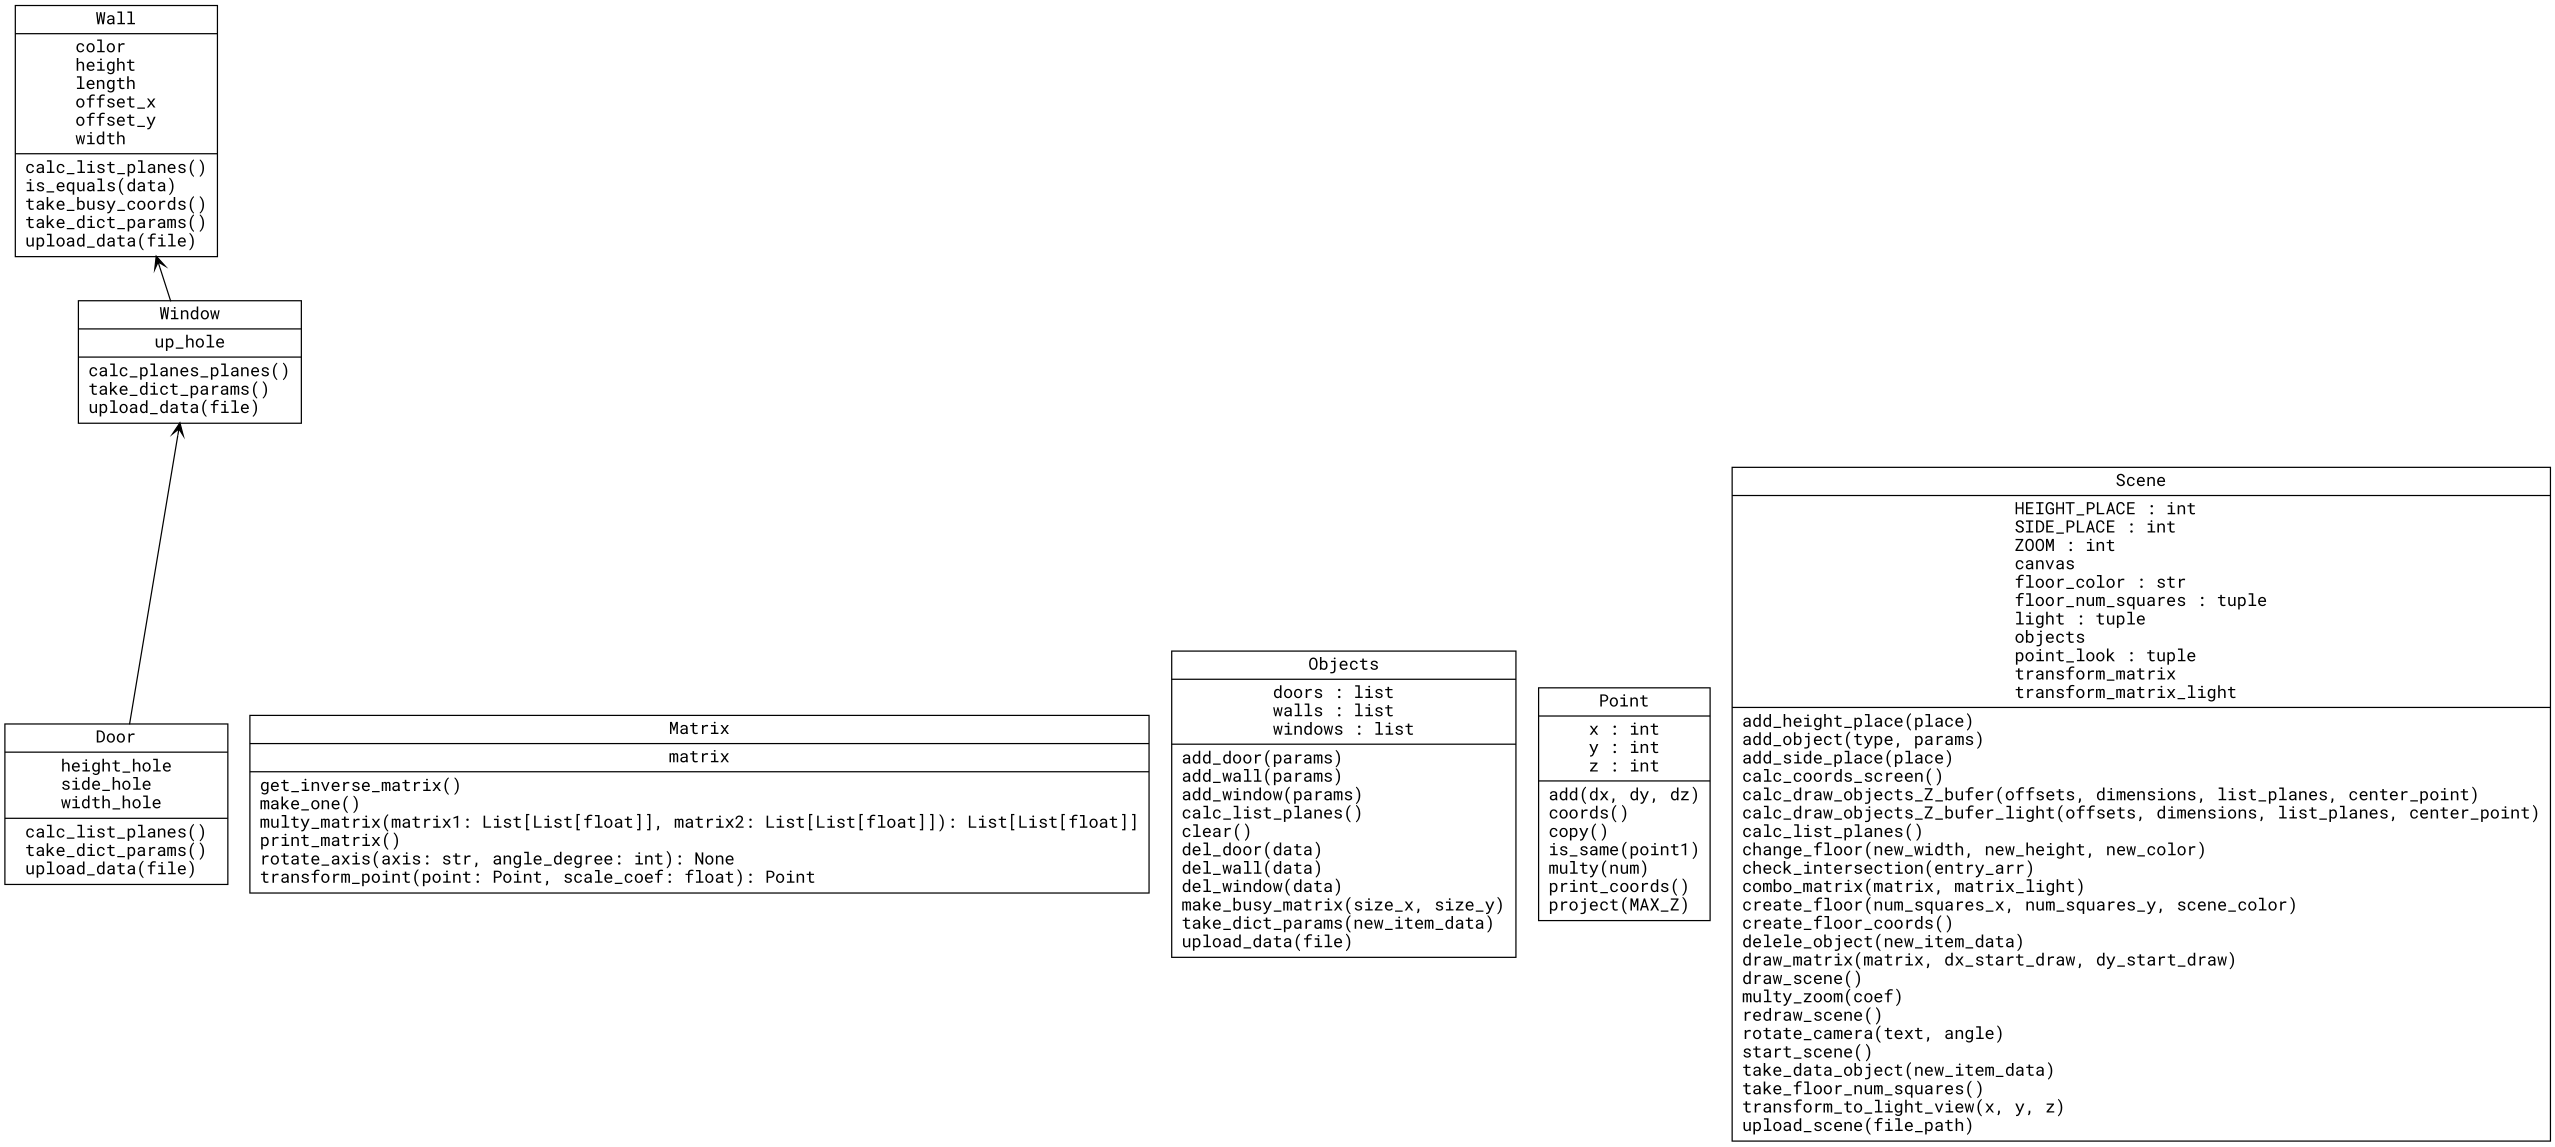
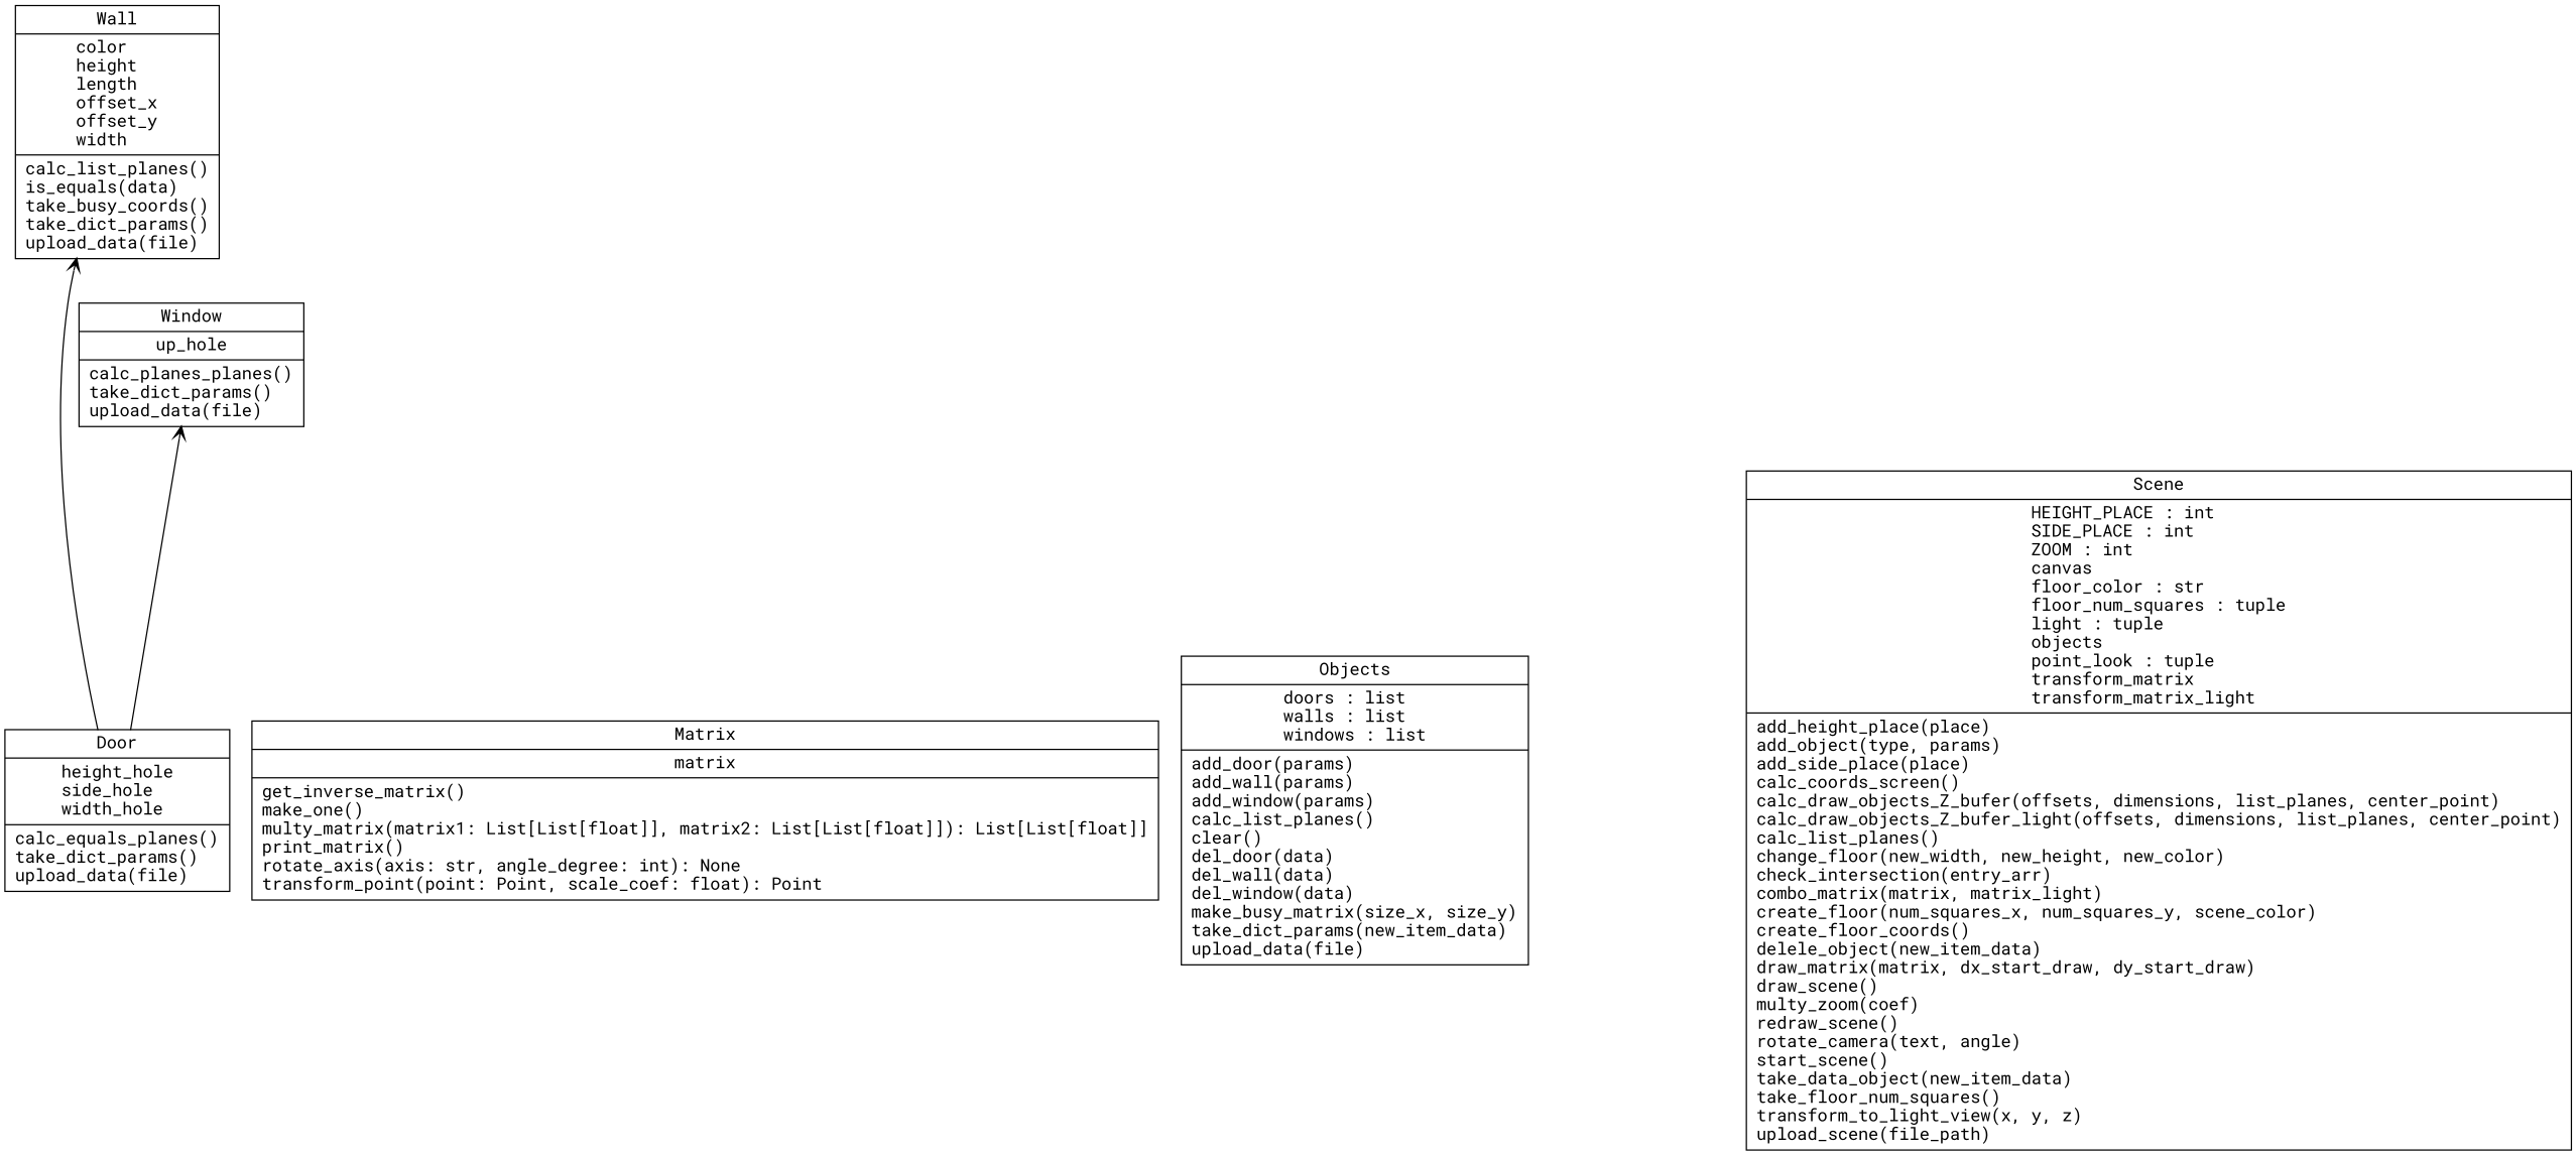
  digraph {
    fontname="Roboto Mono"
    rankdir=BT
    node [color=black fontcolor=black fontname="Roboto Mono" shape=record style=solid]
    edge [arrowhead=vee arrowtail=none fontname="Roboto Mono"]
-   n1 [label=<{Door|height_hole<br ALIGN="LEFT"/>side_hole<br ALIGN="LEFT"/>width_hole<br ALIGN="LEFT"/>|calc_list_planes()<br ALIGN="LEFT"/>take_dict_params()<br ALIGN="LEFT"/>upload_data(file)<br ALIGN="LEFT"/>}>]
+   n1 [label=<{Door|height_hole<br ALIGN="LEFT"/>side_hole<br ALIGN="LEFT"/>width_hole<br ALIGN="LEFT"/>|calc_equals_planes()<br ALIGN="LEFT"/>take_dict_params()<br ALIGN="LEFT"/>upload_data(file)<br ALIGN="LEFT"/>}>]
    n2 [label=<{Wall|color<br ALIGN="LEFT"/>height<br ALIGN="LEFT"/>length<br ALIGN="LEFT"/>offset_x<br ALIGN="LEFT"/>offset_y<br ALIGN="LEFT"/>width<br ALIGN="LEFT"/>|calc_list_planes()<br ALIGN="LEFT"/>is_equals(data)<br ALIGN="LEFT"/>take_busy_coords()<br ALIGN="LEFT"/>take_dict_params()<br ALIGN="LEFT"/>upload_data(file)<br ALIGN="LEFT"/>}>]
    n3 [label=<{Window|up_hole<br ALIGN="LEFT"/>|calc_planes_planes()<br ALIGN="LEFT"/>take_dict_params()<br ALIGN="LEFT"/>upload_data(file)<br ALIGN="LEFT"/>}>]
    n4 [label=<{Matrix|matrix<br ALIGN="LEFT"/>|get_inverse_matrix()<br ALIGN="LEFT"/>make_one()<br ALIGN="LEFT"/>multy_matrix(matrix1: List[List[float]], matrix2: List[List[float]]): List[List[float]]<br ALIGN="LEFT"/>print_matrix()<br ALIGN="LEFT"/>rotate_axis(axis: str, angle_degree: int): None<br ALIGN="LEFT"/>transform_point(point: Point, scale_coef: float): Point<br ALIGN="LEFT"/>}>]
    n5 [label=<{Objects|doors : list<br ALIGN="LEFT"/>walls : list<br ALIGN="LEFT"/>windows : list<br ALIGN="LEFT"/>|add_door(params)<br ALIGN="LEFT"/>add_wall(params)<br ALIGN="LEFT"/>add_window(params)<br ALIGN="LEFT"/>calc_list_planes()<br ALIGN="LEFT"/>clear()<br ALIGN="LEFT"/>del_door(data)<br ALIGN="LEFT"/>del_wall(data)<br ALIGN="LEFT"/>del_window(data)<br ALIGN="LEFT"/>make_busy_matrix(size_x, size_y)<br ALIGN="LEFT"/>take_dict_params(new_item_data)<br ALIGN="LEFT"/>upload_data(file)<br ALIGN="LEFT"/>}>]
-   n6 [label=<{Point|x : int<br ALIGN="LEFT"/>y : int<br ALIGN="LEFT"/>z : int<br ALIGN="LEFT"/>|add(dx, dy, dz)<br ALIGN="LEFT"/>coords()<br ALIGN="LEFT"/>copy()<br ALIGN="LEFT"/>is_same(point1)<br ALIGN="LEFT"/>multy(num)<br ALIGN="LEFT"/>print_coords()<br ALIGN="LEFT"/>project(MAX_Z)<br ALIGN="LEFT"/>}>]
    n7 [label=<{Scene|HEIGHT_PLACE : int<br ALIGN="LEFT"/>SIDE_PLACE : int<br ALIGN="LEFT"/>ZOOM : int<br ALIGN="LEFT"/>canvas<br ALIGN="LEFT"/>floor_color : str<br ALIGN="LEFT"/>floor_num_squares : tuple<br ALIGN="LEFT"/>light : tuple<br ALIGN="LEFT"/>objects<br ALIGN="LEFT"/>point_look : tuple<br ALIGN="LEFT"/>transform_matrix<br ALIGN="LEFT"/>transform_matrix_light<br ALIGN="LEFT"/>|add_height_place(place)<br ALIGN="LEFT"/>add_object(type, params)<br ALIGN="LEFT"/>add_side_place(place)<br ALIGN="LEFT"/>calc_coords_screen()<br ALIGN="LEFT"/>calc_draw_objects_Z_bufer(offsets, dimensions, list_planes, center_point)<br ALIGN="LEFT"/>calc_draw_objects_Z_bufer_light(offsets, dimensions, list_planes, center_point)<br ALIGN="LEFT"/>calc_list_planes()<br ALIGN="LEFT"/>change_floor(new_width, new_height, new_color)<br ALIGN="LEFT"/>check_intersection(entry_arr)<br ALIGN="LEFT"/>combo_matrix(matrix, matrix_light)<br ALIGN="LEFT"/>create_floor(num_squares_x, num_squares_y, scene_color)<br ALIGN="LEFT"/>create_floor_coords()<br ALIGN="LEFT"/>delele_object(new_item_data)<br ALIGN="LEFT"/>draw_matrix(matrix, dx_start_draw, dy_start_draw)<br ALIGN="LEFT"/>draw_scene()<br ALIGN="LEFT"/>multy_zoom(coef)<br ALIGN="LEFT"/>redraw_scene()<br ALIGN="LEFT"/>rotate_camera(text, angle)<br ALIGN="LEFT"/>start_scene()<br ALIGN="LEFT"/>take_data_object(new_item_data)<br ALIGN="LEFT"/>take_floor_num_squares()<br ALIGN="LEFT"/>transform_to_light_view(x, y, z)<br ALIGN="LEFT"/>upload_scene(file_path)<br ALIGN="LEFT"/>}>]
-   n3 -> n2
+   n1 -> n2
    n1 -> n3
  }
